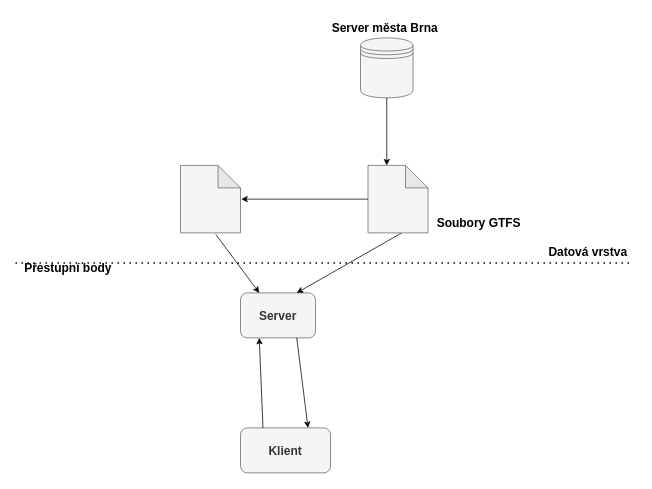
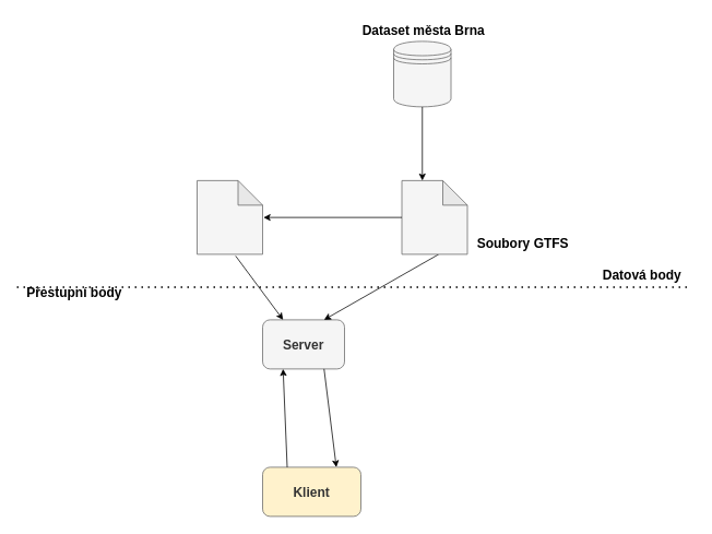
  <mxCell id="0" />
  <mxCell id="1" parent="0" />
- <mxCell id="2" value="&lt;b&gt;&lt;font style=&quot;font-size: 16px;&quot;&gt;Klient&lt;/font&gt;&lt;/b&gt;" style="rounded=1;whiteSpace=wrap;html=1;fillColor=#f5f5f5;fontColor=#333333;strokeColor=#666666;" parent="1" vertex="1"><mxGeometry x="320" y="570" width="120" height="60" as="geometry" /></mxCell>
+ <mxCell id="2" value="&lt;b&gt;&lt;font style=&quot;font-size: 16px;&quot;&gt;Klient&lt;/font&gt;&lt;/b&gt;" style="rounded=1;whiteSpace=wrap;html=1;fillColor=#fff2cc;fontColor=#333333;strokeColor=#666666;" parent="1" vertex="1"><mxGeometry x="320" y="570" width="120" height="60" as="geometry" /></mxCell>
  <mxCell id="3" value="&lt;font size=&quot;1&quot;&gt;&lt;b style=&quot;font-size: 16px;&quot;&gt;Server&lt;/b&gt;&lt;/font&gt;" style="rounded=1;whiteSpace=wrap;html=1;fillColor=#f5f5f5;fontColor=#333333;strokeColor=#666666;" parent="1" vertex="1"><mxGeometry x="320" y="390" width="100" height="60" as="geometry" /></mxCell>
  <mxCell id="4" value="" style="endArrow=classic;html=1;rounded=0;entryX=0.25;entryY=1;entryDx=0;entryDy=0;" parent="1" target="3" edge="1"><mxGeometry width="50" height="50" relative="1" as="geometry"><mxPoint x="350" y="570" as="sourcePoint" /><mxPoint x="350" y="440" as="targetPoint" /></mxGeometry></mxCell>
  <mxCell id="5" value="" style="endArrow=classic;html=1;rounded=0;exitX=0.75;exitY=1;exitDx=0;exitDy=0;" parent="1" source="3" edge="1"><mxGeometry width="50" height="50" relative="1" as="geometry"><mxPoint x="486" y="400" as="sourcePoint" /><mxPoint x="410" y="570" as="targetPoint" /></mxGeometry></mxCell>
  <mxCell id="6" value="" style="shape=note;whiteSpace=wrap;html=1;backgroundOutline=1;darkOpacity=0.05;fillColor=#f5f5f5;fontColor=#333333;strokeColor=#666666;" vertex="1" parent="1"><mxGeometry x="240" y="220" width="80" height="90" as="geometry" /></mxCell>
  <mxCell id="7" value="&lt;font style=&quot;font-size: 16px;&quot;&gt;&lt;b&gt;Přestupní body&lt;/b&gt;&lt;/font&gt;" style="text;whiteSpace=wrap;html=1;" vertex="1" parent="1"><mxGeometry x="30" y="340" width="120" height="40" as="geometry" /></mxCell>
  <mxCell id="8" value="" style="endArrow=classic;html=1;rounded=0;exitX=0.588;exitY=1.022;exitDx=0;exitDy=0;exitPerimeter=0;entryX=0.25;entryY=0;entryDx=0;entryDy=0;" edge="1" parent="1" source="6" target="3"><mxGeometry width="50" height="50" relative="1" as="geometry"><mxPoint x="400" y="560" as="sourcePoint" /><mxPoint x="450" y="510" as="targetPoint" /></mxGeometry></mxCell>
  <mxCell id="9" value="" style="endArrow=classic;html=1;rounded=0;exitX=0.5;exitY=1;exitDx=0;exitDy=0;entryX=0.75;entryY=0;entryDx=0;entryDy=0;" edge="1" parent="1" target="3"><mxGeometry width="50" height="50" relative="1" as="geometry"><mxPoint x="535" y="310" as="sourcePoint" /><mxPoint x="450" y="510" as="targetPoint" /></mxGeometry></mxCell>
  <mxCell id="10" value="" style="shape=note;whiteSpace=wrap;html=1;backgroundOutline=1;darkOpacity=0.05;fillColor=#f5f5f5;fontColor=#333333;strokeColor=#666666;" vertex="1" parent="1"><mxGeometry x="490" y="220" width="80" height="90" as="geometry" /></mxCell>
  <mxCell id="11" value="&lt;b&gt;&lt;font style=&quot;font-size: 16px;&quot;&gt;Soubory GTFS&lt;br&gt;&lt;/font&gt;&lt;/b&gt;" style="text;whiteSpace=wrap;html=1;" vertex="1" parent="1"><mxGeometry x="580" y="280" width="120" height="40" as="geometry" /></mxCell>
  <mxCell id="12" value="" style="shape=datastore;whiteSpace=wrap;html=1;fillColor=#f5f5f5;fontColor=#333333;strokeColor=#666666;" vertex="1" parent="1"><mxGeometry x="480" y="50" width="70" height="80" as="geometry" /></mxCell>
  <mxCell id="13" style="edgeStyle=orthogonalEdgeStyle;rounded=0;orthogonalLoop=1;jettySize=auto;html=1;exitX=0;exitY=0.5;exitDx=0;exitDy=0;exitPerimeter=0;entryX=1.013;entryY=0.5;entryDx=0;entryDy=0;entryPerimeter=0;" edge="1" parent="1" source="10" target="6"><mxGeometry relative="1" as="geometry" /></mxCell>
  <mxCell id="14" style="edgeStyle=orthogonalEdgeStyle;rounded=0;orthogonalLoop=1;jettySize=auto;html=1;exitX=0.5;exitY=1;exitDx=0;exitDy=0;entryX=0;entryY=0;entryDx=25;entryDy=0;entryPerimeter=0;" edge="1" parent="1" source="12" target="10"><mxGeometry relative="1" as="geometry" /></mxCell>
- <mxCell id="15" value="&lt;font style=&quot;font-size: 16px;&quot;&gt;&lt;b&gt;Server města Brna&lt;br&gt;&lt;/b&gt;&lt;/font&gt;" style="text;whiteSpace=wrap;html=1;" vertex="1" parent="1"><mxGeometry x="440" y="20" width="165" height="40" as="geometry" /></mxCell>
+ <mxCell id="15" value="&lt;font style=&quot;font-size: 16px;&quot;&gt;&lt;b&gt;Dataset města Brna&lt;br&gt;&lt;/b&gt;&lt;/font&gt;" style="text;whiteSpace=wrap;html=1;" vertex="1" parent="1"><mxGeometry x="440" y="20" width="165" height="40" as="geometry" /></mxCell>
  <mxCell id="16" value="" style="endArrow=none;dashed=1;html=1;dashPattern=1 3;strokeWidth=2;rounded=0;" edge="1" parent="1"><mxGeometry width="50" height="50" relative="1" as="geometry"><mxPoint y="350" as="sourcePoint" x="20" /><mxPoint x="840" y="350" as="targetPoint" /></mxGeometry></mxCell>
- <mxCell id="17" value="&lt;b&gt;&lt;font style=&quot;font-size: 16px;&quot;&gt;Datová vrstva&lt;/font&gt;&lt;/b&gt;" style="text;html=1;align=center;verticalAlign=middle;whiteSpace=wrap;rounded=0;" vertex="1" parent="1"><mxGeometry x="720" y="320" width="127" height="30" as="geometry" /></mxCell>
+ <mxCell id="17" value="&lt;b&gt;&lt;font style=&quot;font-size: 16px;&quot;&gt;Datová body&lt;/font&gt;&lt;/b&gt;" style="text;html=1;align=center;verticalAlign=middle;whiteSpace=wrap;rounded=0;" vertex="1" parent="1"><mxGeometry x="720" y="320" width="127" height="30" as="geometry" /></mxCell>
